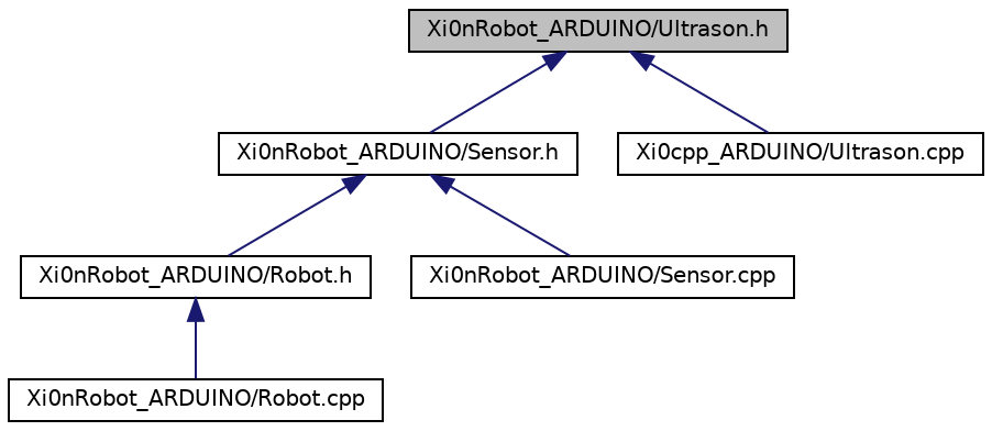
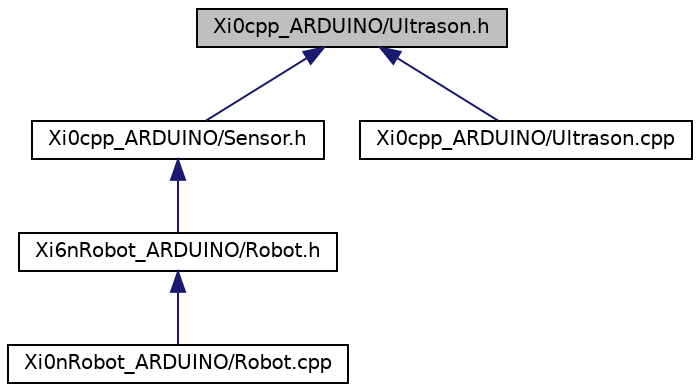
  digraph {
    node [color=black fillcolor=white fontname=Helvetica fontsize=10 shape=record style=filled]
    edge [color=midnightblue dir=back fontname=Helvetica fontsize=10 labelfontname=Helvetica labelfontsize=10 style=solid]
-   n1 [fillcolor=grey75 fontcolor=black height=0.2 label="Xi0nRobot_ARDUINO/Ultrason.h" width=0.4]
-   n2 [height=0.2 label="Xi0nRobot_ARDUINO/Sensor.h" width=0.4]
+   n1 [fillcolor=grey75 fontcolor=black height=0.2 label="Xi0cpp_ARDUINO/Ultrason.h" width=0.4]
+   n2 [height=0.2 label="Xi0cpp_ARDUINO/Sensor.h" width=0.4]
    n3 [height=0.2 label="Xi0cpp_ARDUINO/Ultrason.cpp" width=0.4]
-   n4 [height=0.2 label="Xi0nRobot_ARDUINO/Robot.h" width=0.4]
-   n5 [height=0.2 label="Xi0nRobot_ARDUINO/Sensor.cpp" width=0.4]
+   n4 [height=0.2 label="Xi6nRobot_ARDUINO/Robot.h" width=0.4]
    n6 [height=0.2 label="Xi0nRobot_ARDUINO/Robot.cpp" width=0.4]
    n1 -> n2
    n1 -> n3
    n2 -> n4
-   n2 -> n5
    n4 -> n6
  }
